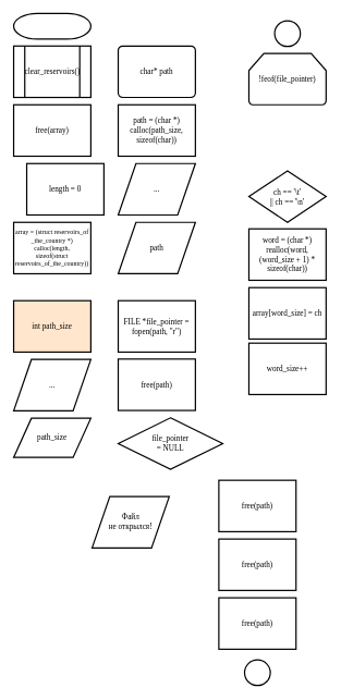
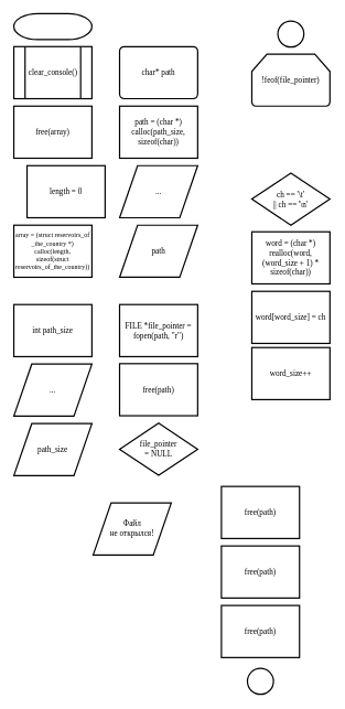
  <mxCell id="0" />
  <mxCell id="1" parent="0" />
  <mxCell id="2" value="" style="strokeWidth=2;html=1;shape=mxgraph.flowchart.terminator;whiteSpace=wrap;" vertex="1" parent="1"><mxGeometry x="20" y="20" width="118.11" height="39.37" as="geometry" /></mxCell>
- <mxCell id="3" value="clear_reservoirs()" style="verticalLabelPosition=middle;verticalAlign=middle;html=1;shape=process;whiteSpace=wrap;rounded=0;size=0.14;arcSize=6;labelPosition=center;align=center;fontFamily=Times New Roman;strokeWidth=2;" vertex="1" parent="1"><mxGeometry x="20" y="70" width="118.11" height="78.74" as="geometry" /></mxCell>
+ <mxCell id="3" value="clear_console()" style="verticalLabelPosition=middle;verticalAlign=middle;html=1;shape=process;whiteSpace=wrap;rounded=0;size=0.14;arcSize=6;labelPosition=center;align=center;fontFamily=Times New Roman;strokeWidth=2;" vertex="1" parent="1"><mxGeometry x="20" y="70" width="118.11" height="78.74" as="geometry" /></mxCell>
  <mxCell id="4" value="free(array)" style="rounded=0;whiteSpace=wrap;html=1;absoluteArcSize=1;arcSize=14;strokeWidth=2;fontFamily=Times New Roman;" vertex="1" parent="1"><mxGeometry x="20" y="160" width="118.11" height="78.74" as="geometry" /></mxCell>
  <mxCell id="5" value="length = 0" style="rounded=0;whiteSpace=wrap;html=1;absoluteArcSize=1;arcSize=14;strokeWidth=2;fontFamily=Times New Roman;" vertex="1" parent="1"><mxGeometry x="40" y="250" width="118.11" height="78.74" as="geometry" /></mxCell>
  <mxCell id="6" value="array = (struct reservoirs_of&lt;br&gt;_the_country *) calloc(length,&lt;br&gt;sizeof(struct reservoirs_of_the_country))" style="rounded=0;whiteSpace=wrap;html=1;absoluteArcSize=1;arcSize=14;strokeWidth=2;fontFamily=Times New Roman;fontSize=10;" vertex="1" parent="1"><mxGeometry x="20" y="340" width="118.11" height="78.74" as="geometry" /></mxCell>
- <mxCell id="7" value="&lt;font style=&quot;font-size: 12px&quot;&gt;int path_size&lt;/font&gt;" style="rounded=0;whiteSpace=wrap;html=1;absoluteArcSize=1;arcSize=14;strokeWidth=2;fontFamily=Times New Roman;fontSize=12;fillColor=#ffe6cc;" vertex="1" parent="1"><mxGeometry x="20" y="460" width="118.11" height="78.74" as="geometry" /></mxCell>
+ <mxCell id="7" value="&lt;font style=&quot;font-size: 12px&quot;&gt;int path_size&lt;/font&gt;" style="rounded=0;whiteSpace=wrap;html=1;absoluteArcSize=1;arcSize=14;strokeWidth=2;fontFamily=Times New Roman;fontSize=12;" vertex="1" parent="1"><mxGeometry x="20" y="460" width="118.11" height="78.74" as="geometry" /></mxCell>
  <mxCell id="8" value="..." style="shape=parallelogram;html=1;strokeWidth=2;perimeter=parallelogramPerimeter;whiteSpace=wrap;rounded=0;arcSize=12;size=0.23;fontFamily=Times New Roman;fontSize=12;" vertex="1" parent="1"><mxGeometry x="20" y="550" width="118.11" height="78.74" as="geometry" /></mxCell>
  <mxCell id="9" value="&lt;font style=&quot;font-size: 12px&quot;&gt;char* path&lt;/font&gt;" style="whiteSpace=wrap;html=1;absoluteArcSize=1;arcSize=14;strokeWidth=2;fontFamily=Times New Roman;fontSize=12;rounded=1;" vertex="1" parent="1"><mxGeometry x="180" y="70" width="118.11" height="78.74" as="geometry" /></mxCell>
  <mxCell id="10" value="&lt;font style=&quot;font-size: 12px&quot;&gt;path = (char *) calloc(path_size, sizeof(char))&lt;/font&gt;" style="rounded=0;whiteSpace=wrap;html=1;absoluteArcSize=1;arcSize=14;strokeWidth=2;fontFamily=Times New Roman;fontSize=12;" vertex="1" parent="1"><mxGeometry x="180" y="160" width="118.11" height="78.74" as="geometry" /></mxCell>
  <mxCell id="11" value="path" style="shape=parallelogram;html=1;strokeWidth=2;perimeter=parallelogramPerimeter;whiteSpace=wrap;rounded=0;arcSize=12;size=0.23;fontFamily=Times New Roman;fontSize=12;" vertex="1" parent="1"><mxGeometry x="180" y="340" width="118.11" height="78.74" as="geometry" /></mxCell>
- <mxCell id="12" value="path_size" style="shape=parallelogram;html=1;strokeWidth=2;perimeter=parallelogramPerimeter;whiteSpace=wrap;rounded=0;arcSize=12;size=0.23;fontFamily=Times New Roman;fontSize=12;" vertex="1" parent="1"><mxGeometry x="20" y="640" width="118.11" height="60" as="geometry" /></mxCell>
+ <mxCell id="12" value="path_size" style="shape=parallelogram;html=1;strokeWidth=2;perimeter=parallelogramPerimeter;whiteSpace=wrap;rounded=0;arcSize=12;size=0.23;fontFamily=Times New Roman;fontSize=12;" vertex="1" parent="1"><mxGeometry x="20" y="640" width="118.11" height="78.74" as="geometry" /></mxCell>
  <mxCell id="13" value="..." style="shape=parallelogram;html=1;strokeWidth=2;perimeter=parallelogramPerimeter;whiteSpace=wrap;rounded=0;arcSize=12;size=0.23;fontFamily=Times New Roman;fontSize=12;" vertex="1" parent="1"><mxGeometry x="180" y="250" width="118.11" height="78.74" as="geometry" /></mxCell>
  <mxCell id="14" value="&lt;font style=&quot;font-size: 12px&quot;&gt;FILE *file_pointer = fopen(path, &quot;r&quot;)&lt;/font&gt;" style="rounded=0;whiteSpace=wrap;html=1;absoluteArcSize=1;arcSize=14;strokeWidth=2;fontFamily=Times New Roman;fontSize=12;" vertex="1" parent="1"><mxGeometry x="180" y="460" width="118.11" height="78.74" as="geometry" /></mxCell>
  <mxCell id="15" value="&lt;font style=&quot;font-size: 12px&quot;&gt;free(path)&lt;/font&gt;" style="rounded=0;whiteSpace=wrap;html=1;absoluteArcSize=1;arcSize=14;strokeWidth=2;fontFamily=Times New Roman;fontSize=12;" vertex="1" parent="1"><mxGeometry x="180" y="549.37" width="118.11" height="78.74" as="geometry" /></mxCell>
- <mxCell id="16" value="file_pointer&lt;br style=&quot;font-size: 12px;&quot;&gt;= NULL" style="strokeWidth=2;html=1;shape=mxgraph.flowchart.decision;whiteSpace=wrap;rounded=0;fontFamily=Times New Roman;fontSize=12;" vertex="1" parent="1"><mxGeometry x="180" y="639.37" width="160" height="78.74" as="geometry" /></mxCell>
+ <mxCell id="16" value="file_pointer&lt;br style=&quot;font-size: 12px;&quot;&gt;= NULL" style="strokeWidth=2;html=1;shape=mxgraph.flowchart.decision;whiteSpace=wrap;rounded=0;fontFamily=Times New Roman;fontSize=12;" vertex="1" parent="1"><mxGeometry x="180" y="639.37" width="118.11" height="78.74" as="geometry" /></mxCell>
  <mxCell id="17" value="Файл&lt;br style=&quot;font-size: 12px;&quot;&gt;не открылся!" style="shape=parallelogram;html=1;strokeWidth=2;perimeter=parallelogramPerimeter;whiteSpace=wrap;rounded=0;arcSize=12;size=0.23;fontFamily=Times New Roman;fontSize=12;" vertex="1" parent="1"><mxGeometry x="140" y="760" width="118.11" height="78.74" as="geometry" /></mxCell>
  <mxCell id="18" value="&lt;font style=&quot;font-size: 12px&quot;&gt;free(path)&lt;/font&gt;" style="rounded=0;whiteSpace=wrap;html=1;absoluteArcSize=1;arcSize=14;strokeWidth=2;fontFamily=Times New Roman;fontSize=12;" vertex="1" parent="1"><mxGeometry x="334" y="735" width="118.11" height="78.74" as="geometry" /></mxCell>
  <mxCell id="19" value="&lt;font style=&quot;font-size: 12px&quot;&gt;free(path)&lt;/font&gt;" style="rounded=0;whiteSpace=wrap;html=1;absoluteArcSize=1;arcSize=14;strokeWidth=2;fontFamily=Times New Roman;fontSize=12;" vertex="1" parent="1"><mxGeometry x="334" y="825" width="118.11" height="78.74" as="geometry" /></mxCell>
  <mxCell id="20" value="&lt;font style=&quot;font-size: 12px&quot;&gt;free(path)&lt;/font&gt;" style="rounded=0;whiteSpace=wrap;html=1;absoluteArcSize=1;arcSize=14;strokeWidth=2;fontFamily=Times New Roman;fontSize=12;" vertex="1" parent="1"><mxGeometry x="334" y="915" width="118.11" height="78.74" as="geometry" /></mxCell>
  <mxCell id="21" value="" style="strokeWidth=2;html=1;shape=mxgraph.flowchart.start_2;whiteSpace=wrap;rounded=0;fontFamily=Times New Roman;fontSize=10;" vertex="1" parent="1"><mxGeometry x="373.37" y="1010" width="39.37" height="39.37" as="geometry" /></mxCell>
  <mxCell id="22" value="" style="strokeWidth=2;html=1;shape=mxgraph.flowchart.start_2;whiteSpace=wrap;rounded=0;fontFamily=Times New Roman;fontSize=10;" vertex="1" parent="1"><mxGeometry x="419.37" y="31.26" width="39.37" height="39.37" as="geometry" /></mxCell>
  <mxCell id="23" value="!feof(file_pointer)" style="strokeWidth=2;html=1;shape=mxgraph.flowchart.loop_limit;whiteSpace=wrap;rounded=0;fontFamily=Times New Roman;fontSize=12;" vertex="1" parent="1"><mxGeometry x="380" y="81.26" width="118.11" height="78.74" as="geometry" /></mxCell>
  <mxCell id="24" value="ch == '\t'&lt;br&gt;|| ch == '\n'" style="strokeWidth=2;html=1;shape=mxgraph.flowchart.decision;whiteSpace=wrap;rounded=0;fontFamily=Times New Roman;fontSize=12;" vertex="1" parent="1"><mxGeometry x="380" y="261.26" width="118.11" height="78.74" as="geometry" /></mxCell>
  <mxCell id="25" value="&lt;font style=&quot;font-size: 12px&quot;&gt;word = (char *) realloc(word, (word_size + 1) * sizeof(char))&lt;/font&gt;" style="rounded=0;whiteSpace=wrap;html=1;absoluteArcSize=1;arcSize=14;strokeWidth=2;fontFamily=Times New Roman;fontSize=12;" vertex="1" parent="1"><mxGeometry x="380" y="350" width="118.11" height="78.74" as="geometry" /></mxCell>
- <mxCell id="26" value="&lt;font style=&quot;font-size: 12px&quot;&gt;array[word_size] = ch&lt;/font&gt;" style="rounded=0;whiteSpace=wrap;html=1;absoluteArcSize=1;arcSize=14;strokeWidth=2;fontFamily=Times New Roman;fontSize=12;" vertex="1" parent="1"><mxGeometry x="380" y="440" width="118.11" height="78.74" as="geometry" /></mxCell>
+ <mxCell id="26" value="&lt;font style=&quot;font-size: 12px&quot;&gt;word[word_size] = ch&lt;/font&gt;" style="rounded=0;whiteSpace=wrap;html=1;absoluteArcSize=1;arcSize=14;strokeWidth=2;fontFamily=Times New Roman;fontSize=12;" vertex="1" parent="1"><mxGeometry x="380" y="440" width="118.11" height="78.74" as="geometry" /></mxCell>
  <mxCell id="27" value="&lt;font style=&quot;font-size: 12px&quot;&gt;word_size++&lt;/font&gt;" style="rounded=0;whiteSpace=wrap;html=1;absoluteArcSize=1;arcSize=14;strokeWidth=2;fontFamily=Times New Roman;fontSize=12;" vertex="1" parent="1"><mxGeometry x="380" y="525" width="118.11" height="78.74" as="geometry" /></mxCell>
